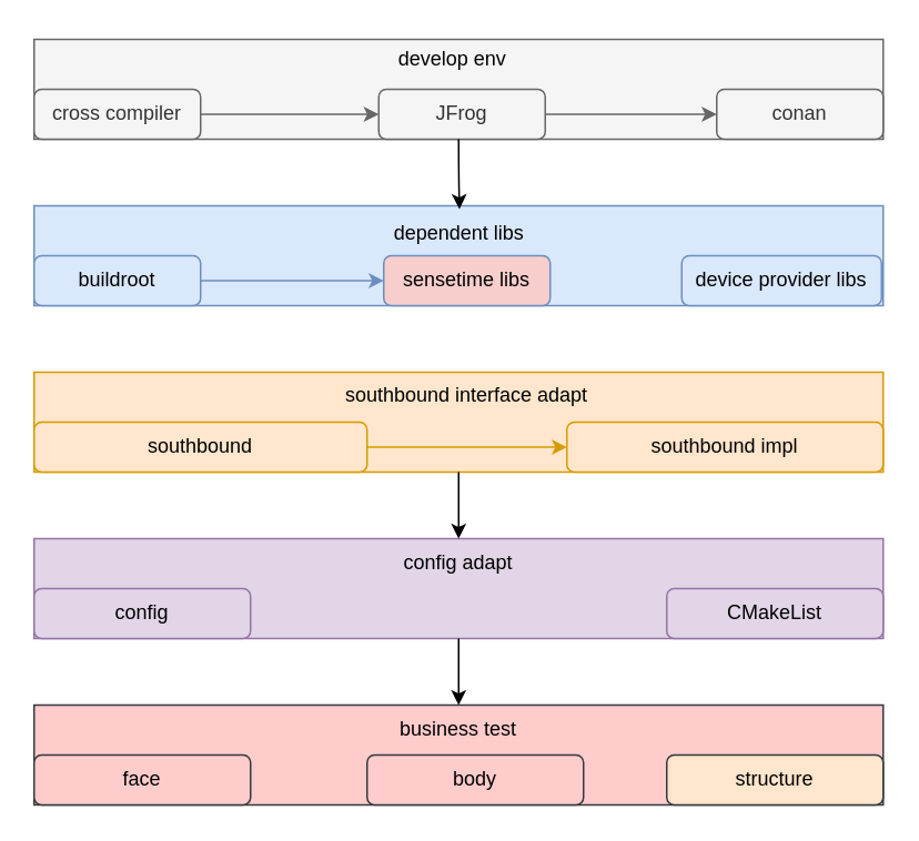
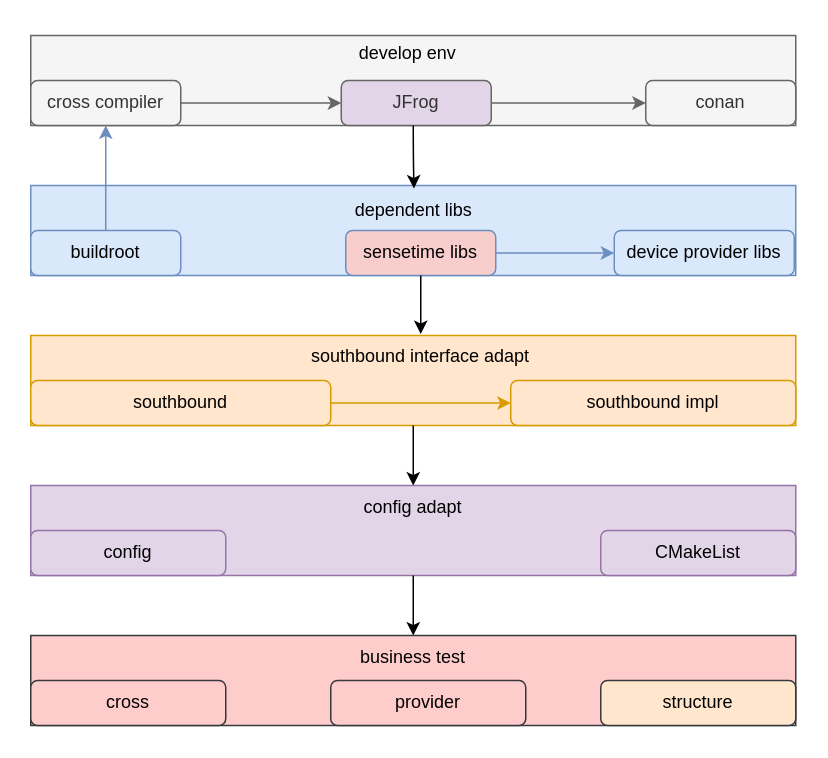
  <mxCell id="0" />
  <mxCell id="1" parent="0" />
  <mxCell id="2" value="" style="group" parent="1" vertex="1" connectable="0"><mxGeometry x="20" y="23" width="510" height="460" as="geometry" /></mxCell>
  <mxCell id="3" value="" style="rounded=0;whiteSpace=wrap;html=1;fillColor=#f5f5f5;fontColor=#333333;strokeColor=#666666;" parent="2" vertex="1"><mxGeometry width="510" height="60" as="geometry" /></mxCell>
  <mxCell id="4" value="" style="rounded=0;whiteSpace=wrap;html=1;fillColor=#dae8fc;strokeColor=#6c8ebf;" parent="2" vertex="1"><mxGeometry y="100" width="510" height="60" as="geometry" /></mxCell>
  <mxCell id="5" value="" style="rounded=0;whiteSpace=wrap;html=1;fillColor=#ffe6cc;strokeColor=#d79b00;" parent="2" vertex="1"><mxGeometry y="200" width="510" height="60" as="geometry" /></mxCell>
  <mxCell id="6" value="" style="rounded=0;whiteSpace=wrap;html=1;fillColor=#e1d5e7;strokeColor=#9673a6;" parent="2" vertex="1"><mxGeometry y="300" width="510" height="60" as="geometry" /></mxCell>
  <mxCell id="7" value="" style="rounded=0;whiteSpace=wrap;html=1;fillColor=#ffcccc;strokeColor=#36393d;" parent="2" vertex="1"><mxGeometry y="400" width="510" height="60" as="geometry" /></mxCell>
  <mxCell id="8" value="cross compiler" style="rounded=1;whiteSpace=wrap;html=1;fillColor=#f5f5f5;fontColor=#333333;strokeColor=#666666;" parent="2" vertex="1"><mxGeometry y="30" width="100" height="30" as="geometry" /></mxCell>
- <mxCell id="9" value="JFrog" style="rounded=1;whiteSpace=wrap;html=1;fillColor=#f5f5f5;fontColor=#333333;strokeColor=#666666;" parent="2" vertex="1"><mxGeometry x="207" y="30" width="100" height="30" as="geometry" /></mxCell>
+ <mxCell id="9" value="JFrog" style="rounded=1;whiteSpace=wrap;html=1;fillColor=#e1d5e7;fontColor=#333333;strokeColor=#666666;" parent="2" vertex="1"><mxGeometry x="207" y="30" width="100" height="30" as="geometry" /></mxCell>
  <mxCell id="10" value="" style="edgeStyle=orthogonalEdgeStyle;rounded=0;orthogonalLoop=1;jettySize=auto;html=1;fillColor=#f5f5f5;strokeColor=#666666;" parent="2" source="8" target="9" edge="1"><mxGeometry relative="1" as="geometry" /></mxCell>
  <mxCell id="11" value="conan" style="rounded=1;whiteSpace=wrap;html=1;fillColor=#f5f5f5;fontColor=#333333;strokeColor=#666666;" parent="2" vertex="1"><mxGeometry x="410" y="30" width="100" height="30" as="geometry" /></mxCell>
  <mxCell id="12" value="" style="edgeStyle=orthogonalEdgeStyle;rounded=0;orthogonalLoop=1;jettySize=auto;html=1;fillColor=#f5f5f5;strokeColor=#666666;" parent="2" source="9" target="11" edge="1"><mxGeometry relative="1" as="geometry" /></mxCell>
  <mxCell id="13" value="buildroot" style="rounded=1;whiteSpace=wrap;html=1;fillColor=#dae8fc;strokeColor=#6c8ebf;" parent="2" vertex="1"><mxGeometry y="130" width="100" height="30" as="geometry" /></mxCell>
  <mxCell id="14" value="sensetime libs" style="rounded=1;whiteSpace=wrap;html=1;fillColor=#f8cecc;strokeColor=#6c8ebf;" parent="2" vertex="1"><mxGeometry x="210" y="130" width="100" height="30" as="geometry" /></mxCell>
- <mxCell id="15" value="" style="edgeStyle=orthogonalEdgeStyle;rounded=0;orthogonalLoop=1;jettySize=auto;html=1;fillColor=#dae8fc;strokeColor=#6c8ebf;" parent="2" source="13" target="14" edge="1"><mxGeometry relative="1" as="geometry" /></mxCell>
+ <mxCell id="15" value="" style="edgeStyle=orthogonalEdgeStyle;rounded=0;orthogonalLoop=1;jettySize=auto;html=1;fillColor=#dae8fc;strokeColor=#6c8ebf;" parent="2" source="13" target="8" edge="1"><mxGeometry relative="1" as="geometry" /></mxCell>
  <mxCell id="16" value="device provider libs" style="rounded=1;whiteSpace=wrap;html=1;fillColor=#dae8fc;strokeColor=#6c8ebf;" parent="2" vertex="1"><mxGeometry x="389" y="130" width="120" height="30" as="geometry" /></mxCell>
+ <mxCell id="17" value="" style="edgeStyle=orthogonalEdgeStyle;rounded=0;orthogonalLoop=1;jettySize=auto;html=1;fillColor=#dae8fc;strokeColor=#6c8ebf;" parent="2" source="14" target="16" edge="1"><mxGeometry relative="1" as="geometry" /></mxCell>
  <mxCell id="18" value="southbound" style="rounded=1;whiteSpace=wrap;html=1;fillColor=#ffe6cc;strokeColor=#d79b00;" parent="2" vertex="1"><mxGeometry y="230" width="200" height="30" as="geometry" /></mxCell>
  <mxCell id="19" value="southbound impl" style="rounded=1;whiteSpace=wrap;html=1;fillColor=#ffe6cc;strokeColor=#d79b00;" parent="2" vertex="1"><mxGeometry x="320" y="230" width="190" height="30" as="geometry" /></mxCell>
  <mxCell id="20" style="edgeStyle=orthogonalEdgeStyle;curved=1;rounded=0;orthogonalLoop=1;jettySize=auto;html=1;exitX=1;exitY=0.5;exitDx=0;exitDy=0;entryX=0;entryY=0.5;entryDx=0;entryDy=0;fillColor=#ffe6cc;strokeColor=#d79b00;" parent="2" source="18" target="19" edge="1"><mxGeometry relative="1" as="geometry" /></mxCell>
  <mxCell id="21" value="config" style="rounded=1;whiteSpace=wrap;html=1;fillColor=#e1d5e7;strokeColor=#9673a6;" parent="2" vertex="1"><mxGeometry y="330" width="130" height="30" as="geometry" /></mxCell>
  <mxCell id="22" value="CMakeList" style="rounded=1;whiteSpace=wrap;html=1;fillColor=#e1d5e7;strokeColor=#9673a6;" parent="2" vertex="1"><mxGeometry x="380" y="330" width="130" height="30" as="geometry" /></mxCell>
- <mxCell id="23" value="face" style="rounded=1;whiteSpace=wrap;html=1;fillColor=#ffcccc;strokeColor=#36393d;" parent="2" vertex="1"><mxGeometry y="430" width="130" height="30" as="geometry" /></mxCell>
- <mxCell id="24" value="body" style="rounded=1;whiteSpace=wrap;html=1;fillColor=#ffcccc;strokeColor=#36393d;" parent="2" vertex="1"><mxGeometry x="200" y="430" width="130" height="30" as="geometry" /></mxCell>
+ <mxCell id="23" value="cross" style="rounded=1;whiteSpace=wrap;html=1;fillColor=#ffcccc;strokeColor=#36393d;" parent="2" vertex="1"><mxGeometry y="430" width="130" height="30" as="geometry" /></mxCell>
+ <mxCell id="24" value="provider" style="rounded=1;whiteSpace=wrap;html=1;fillColor=#ffcccc;strokeColor=#36393d;" parent="2" vertex="1"><mxGeometry x="200" y="430" width="130" height="30" as="geometry" /></mxCell>
  <mxCell id="25" value="structure" style="rounded=1;whiteSpace=wrap;html=1;fillColor=#ffe6cc;strokeColor=#36393d;" parent="2" vertex="1"><mxGeometry x="380" y="430" width="130" height="30" as="geometry" /></mxCell>
  <mxCell id="26" value="develop env" style="text;html=1;strokeColor=none;fillColor=none;align=center;verticalAlign=middle;whiteSpace=wrap;rounded=0;" parent="2" vertex="1"><mxGeometry x="210" y="-3" width="82.5" height="30" as="geometry" /></mxCell>
  <mxCell id="27" value="&lt;font face=&quot;helvetica&quot;&gt;dependent libs&lt;/font&gt;" style="text;html=1;strokeColor=none;fillColor=none;align=center;verticalAlign=middle;whiteSpace=wrap;rounded=0;" parent="2" vertex="1"><mxGeometry x="186" y="102" width="139" height="30" as="geometry" /></mxCell>
  <mxCell id="28" value="" style="edgeStyle=orthogonalEdgeStyle;curved=1;rounded=0;orthogonalLoop=1;jettySize=auto;html=1;" parent="2" source="3" target="27" edge="1"><mxGeometry relative="1" as="geometry" /></mxCell>
  <mxCell id="29" value="southbound interface adapt" style="text;html=1;strokeColor=none;fillColor=none;align=center;verticalAlign=middle;whiteSpace=wrap;rounded=0;" parent="2" vertex="1"><mxGeometry x="172" y="199" width="176" height="30" as="geometry" /></mxCell>
+ <mxCell id="30" value="" style="edgeStyle=orthogonalEdgeStyle;curved=1;rounded=0;orthogonalLoop=1;jettySize=auto;html=1;" parent="2" source="14" target="29" edge="1"><mxGeometry relative="1" as="geometry" /></mxCell>
  <mxCell id="31" value="config adapt" style="text;html=1;strokeColor=none;fillColor=none;align=center;verticalAlign=middle;whiteSpace=wrap;rounded=0;" parent="2" vertex="1"><mxGeometry x="205" y="300" width="100" height="30" as="geometry" /></mxCell>
  <mxCell id="32" value="" style="edgeStyle=orthogonalEdgeStyle;curved=1;rounded=0;orthogonalLoop=1;jettySize=auto;html=1;" parent="2" source="5" target="31" edge="1"><mxGeometry relative="1" as="geometry" /></mxCell>
  <mxCell id="33" value="business test" style="text;html=1;strokeColor=none;fillColor=none;align=center;verticalAlign=middle;whiteSpace=wrap;rounded=0;" parent="2" vertex="1"><mxGeometry x="210" y="400" width="90" height="30" as="geometry" /></mxCell>
  <mxCell id="34" value="" style="edgeStyle=orthogonalEdgeStyle;curved=1;rounded=0;orthogonalLoop=1;jettySize=auto;html=1;" parent="2" source="6" target="33" edge="1"><mxGeometry relative="1" as="geometry" /></mxCell>
